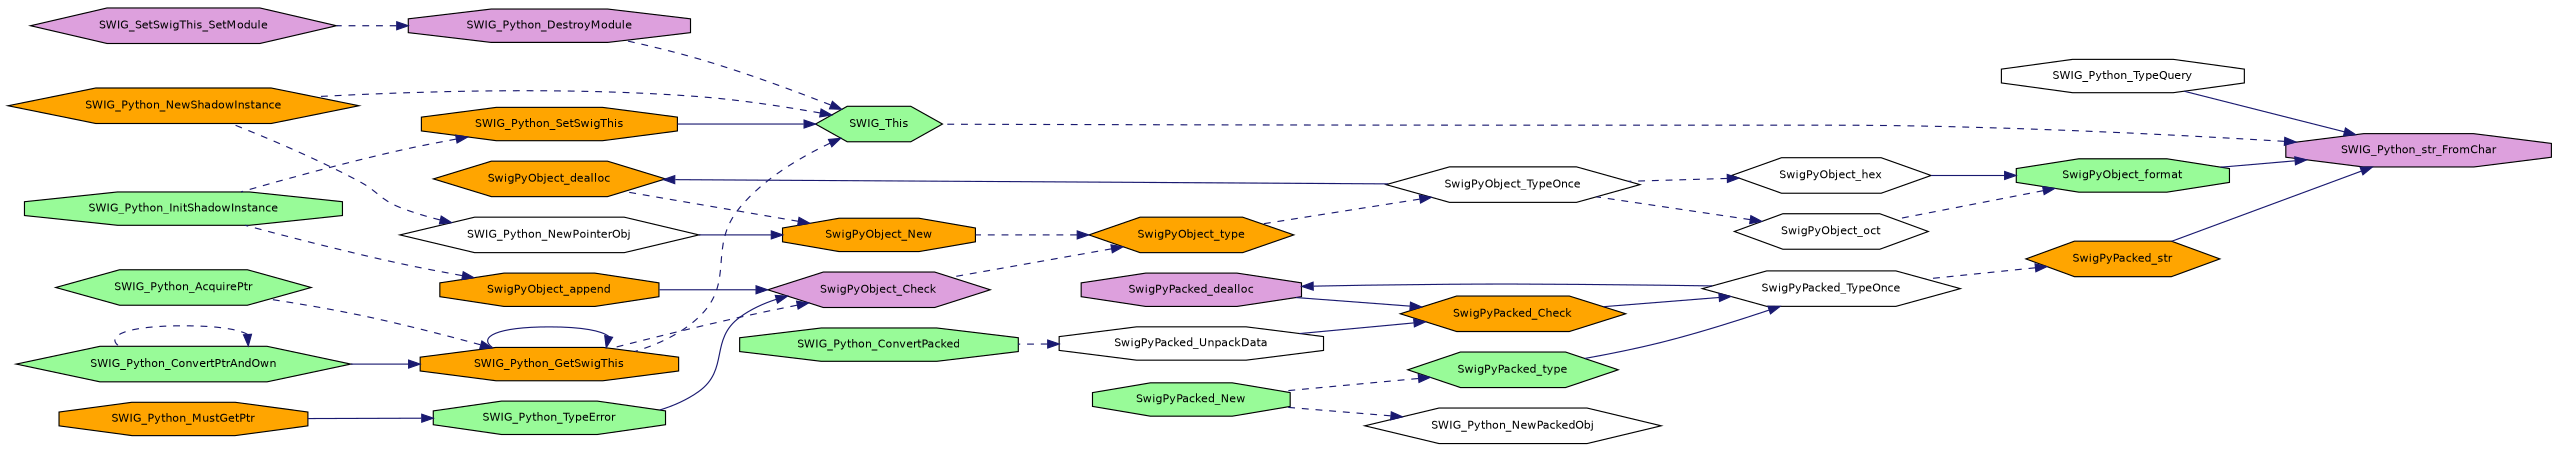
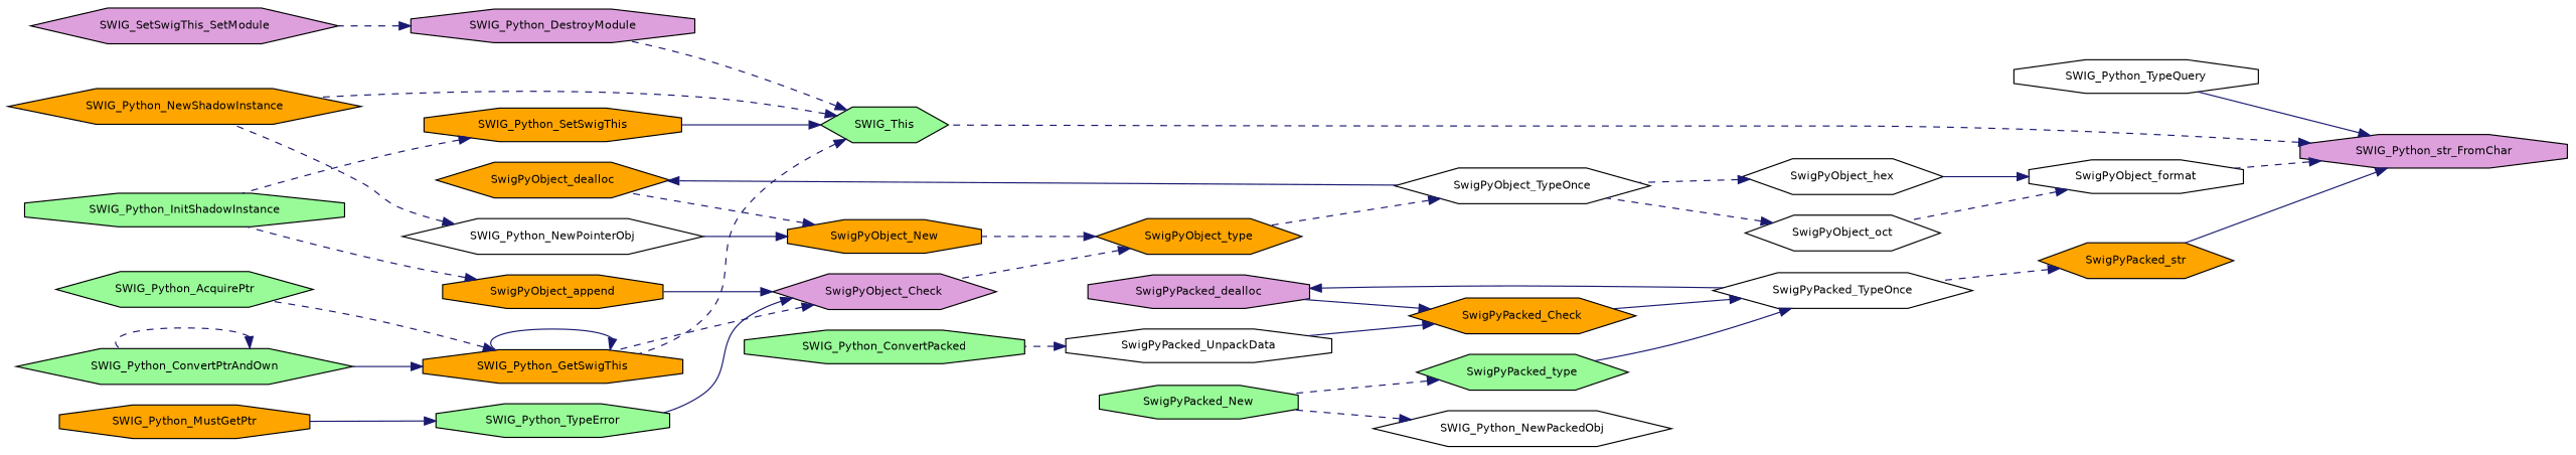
  digraph {
    rankdir=RL
    node [color=black fillcolor=orange fontname=Helvetica fontsize=10 shape=hexagon style=filled]
    edge [color=midnightblue dir=back fontname=Helvetica fontsize=10 labelfontname=Helvetica labelfontsize=10 style=dashed]
    n1 [fillcolor=plum fontcolor=black height=0.2 label=SWIG_Python_str_FromChar shape=octagon width=0.4]
    n2 [fillcolor=white height=0.2 label=SWIG_Python_TypeQuery shape=octagon width=0.4]
    n3 [fillcolor=palegreen height=0.2 label=SWIG_This width=0.4]
-   n4 [fillcolor=palegreen height=0.2 label=SwigPyObject_format shape=octagon width=0.4]
+   n4 [fillcolor=white height=0.2 label=SwigPyObject_format shape=octagon width=0.4]
    n5 [height=0.2 label=SwigPyPacked_str width=0.4]
    n6 [fillcolor=plum height=0.2 label=SWIG_Python_DestroyModule shape=octagon width=0.4]
    n7 [height=0.2 label=SWIG_Python_GetSwigThis shape=octagon width=0.4]
    n8 [height=0.2 label=SWIG_Python_NewShadowInstance width=0.4]
    n9 [height=0.2 label=SWIG_Python_SetSwigThis shape=octagon width=0.4]
    n10 [fillcolor=white height=0.2 label=SwigPyObject_hex width=0.4]
    n11 [fillcolor=white height=0.2 label=SwigPyObject_oct width=0.4]
    n12 [fillcolor=white height=0.2 label=SwigPyPacked_TypeOnce width=0.4]
    n13 [fillcolor=plum height=0.2 label=SWIG_SetSwigThis_SetModule width=0.4]
    n14 [fillcolor=palegreen height=0.2 label=SWIG_Python_AcquirePtr width=0.4]
    n15 [fillcolor=palegreen height=0.2 label=SWIG_Python_ConvertPtrAndOwn width=0.4]
    n16 [fillcolor=palegreen height=0.2 label=SWIG_Python_InitShadowInstance shape=octagon width=0.4]
    n17 [fillcolor=white height=0.2 label=SWIG_Python_NewPointerObj width=0.4]
    n18 [fillcolor=white height=0.2 label=SwigPyObject_TypeOnce width=0.4]
    n19 [height=0.2 label=SwigPyObject_type width=0.4]
    n20 [fillcolor=plum height=0.2 label=SwigPyObject_Check width=0.4]
    n21 [height=0.2 label=SwigPyObject_New shape=octagon width=0.4]
    n22 [fillcolor=palegreen height=0.2 label=SWIG_Python_TypeError shape=octagon width=0.4]
    n23 [height=0.2 label=SwigPyObject_append shape=octagon width=0.4]
    n24 [height=0.2 label=SwigPyObject_dealloc width=0.4]
    n25 [height=0.2 label=SWIG_Python_MustGetPtr shape=octagon width=0.4]
    n26 [height=0.2 label=SwigPyPacked_Check width=0.4]
    n27 [fillcolor=palegreen height=0.2 label=SwigPyPacked_type width=0.4]
    n28 [fillcolor=plum height=0.2 label=SwigPyPacked_dealloc shape=octagon width=0.4]
    n29 [fillcolor=white height=0.2 label=SwigPyPacked_UnpackData shape=octagon width=0.4]
    n30 [fillcolor=palegreen height=0.2 label=SwigPyPacked_New shape=octagon width=0.4]
    n31 [fillcolor=palegreen height=0.2 label=SWIG_Python_ConvertPacked shape=octagon width=0.4]
    n32 [fillcolor=white height=0.2 label=SWIG_Python_NewPackedObj width=0.4]
    n1 -> n2 [style=solid]
    n1 -> n3
-   n1 -> n4 [style=solid]
+   n1 -> n4
    n1 -> n5 [style=solid]
    n3 -> n6
    n3 -> n7
    n3 -> n8
    n3 -> n9 [style=solid]
    n4 -> n10 [style=solid]
    n4 -> n11
    n5 -> n12
    n6 -> n13
    n7 -> n7 [style=solid]
    n7 -> n14
    n7 -> n15 [style=solid]
    n9 -> n16
    n10 -> n18
    n11 -> n18
    n12 -> n26 [style=solid]
    n12 -> n27 [style=solid]
    n15 -> n15
    n17 -> n8
    n18 -> n19
    n19 -> n20
    n19 -> n21
    n20 -> n7
    n20 -> n22 [style=solid]
    n20 -> n23 [style=solid]
    n21 -> n17 [style=solid]
    n21 -> n24
    n22 -> n25 [style=solid]
    n23 -> n16
    n24 -> n18 [style=solid]
    n26 -> n28 [style=solid]
    n26 -> n29 [style=solid]
    n27 -> n30
    n28 -> n12 [style=solid]
    n29 -> n31
    n32 -> n30
  }
